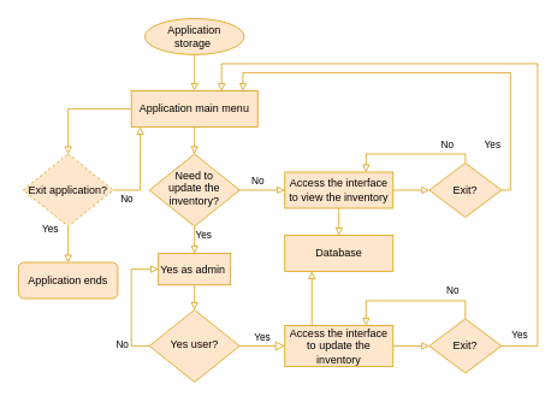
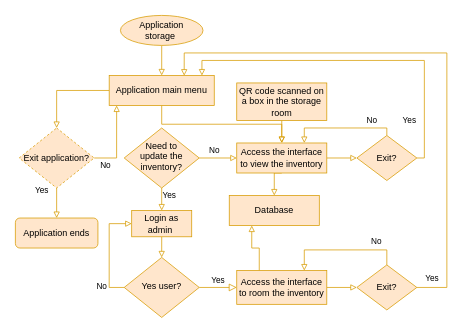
  <mxCell id="0" />
  <mxCell id="1" parent="0" />
  <mxCell id="2" value="Yes" style="edgeStyle=orthogonalEdgeStyle;rounded=0;orthogonalLoop=1;jettySize=auto;html=1;exitX=0.5;exitY=1;exitDx=0;exitDy=0;entryX=0.5;entryY=0;entryDx=0;entryDy=0;endArrow=block;endFill=0;fillColor=#ffe6cc;strokeColor=#d79b00;" edge="1" parent="1" source="4" target="9"><mxGeometry x="-0.333" y="10" relative="1" as="geometry"><mxPoint as="offset" /></mxGeometry></mxCell>
  <mxCell id="3" value="No" style="edgeStyle=orthogonalEdgeStyle;rounded=0;orthogonalLoop=1;jettySize=auto;html=1;exitX=1;exitY=0.5;exitDx=0;exitDy=0;entryX=0;entryY=0.5;entryDx=0;entryDy=0;endArrow=block;endFill=0;fillColor=#ffe6cc;strokeColor=#d79b00;" edge="1" parent="1" source="4" target="14"><mxGeometry x="-0.2" y="10" relative="1" as="geometry"><mxPoint as="offset" /></mxGeometry></mxCell>
  <mxCell id="4" value="Need to &lt;br&gt;update the inventory?" style="rhombus;whiteSpace=wrap;html=1;shadow=0;fontFamily=Helvetica;fontSize=12;align=center;strokeWidth=1;spacing=6;spacingTop=-4;fillColor=#ffe6cc;strokeColor=#d79b00;" vertex="1" parent="1"><mxGeometry x="165" y="170" width="100" height="80" as="geometry" /></mxCell>
  <mxCell id="5" value="Yes" style="edgeStyle=orthogonalEdgeStyle;rounded=0;html=1;jettySize=auto;orthogonalLoop=1;fontSize=11;endArrow=block;endFill=0;endSize=8;strokeWidth=1;shadow=0;labelBackgroundColor=none;fillColor=#ffe6cc;strokeColor=#d79b00;entryX=0;entryY=0.5;entryDx=0;entryDy=0;" edge="1" parent="1" source="7" target="17"><mxGeometry y="10" relative="1" as="geometry"><mxPoint as="offset" /><mxPoint x="315" y="330" as="targetPoint" /></mxGeometry></mxCell>
  <mxCell id="6" value="No" style="edgeStyle=orthogonalEdgeStyle;rounded=0;orthogonalLoop=1;jettySize=auto;html=1;exitX=0;exitY=0.5;exitDx=0;exitDy=0;entryX=0;entryY=0.5;entryDx=0;entryDy=0;endArrow=block;endFill=0;fillColor=#ffe6cc;strokeColor=#d79b00;" edge="1" parent="1" source="7" target="9"><mxGeometry x="-0.667" y="10" relative="1" as="geometry"><mxPoint as="offset" /></mxGeometry></mxCell>
  <mxCell id="7" value="Yes user?" style="rhombus;whiteSpace=wrap;html=1;shadow=0;fontFamily=Helvetica;fontSize=12;align=center;strokeWidth=1;spacing=6;spacingTop=-4;fillColor=#ffe6cc;strokeColor=#d79b00;" vertex="1" parent="1"><mxGeometry x="165" y="342.5" width="100" height="80" as="geometry" /></mxCell>
  <mxCell id="8" style="edgeStyle=orthogonalEdgeStyle;rounded=0;orthogonalLoop=1;jettySize=auto;html=1;exitX=0.5;exitY=1;exitDx=0;exitDy=0;entryX=0.5;entryY=0;entryDx=0;entryDy=0;endArrow=block;endFill=0;fillColor=#ffe6cc;strokeColor=#d79b00;" edge="1" parent="1" source="9" target="7"><mxGeometry relative="1" as="geometry" /></mxCell>
- <mxCell id="9" value="Yes as admin&amp;nbsp;" style="rounded=0;whiteSpace=wrap;html=1;fontSize=12;glass=0;strokeWidth=1;shadow=0;fillColor=#ffe6cc;strokeColor=#d79b00;" vertex="1" parent="1"><mxGeometry x="175" y="280" width="80" height="35" as="geometry" /></mxCell>
+ <mxCell id="9" value="Login as admin&amp;nbsp;" style="rounded=0;whiteSpace=wrap;html=1;fontSize=12;glass=0;strokeWidth=1;shadow=0;fillColor=#ffe6cc;strokeColor=#d79b00;" vertex="1" parent="1"><mxGeometry x="175" y="280" width="80" height="35" as="geometry" /></mxCell>
+ <mxCell id="10" style="edgeStyle=orthogonalEdgeStyle;rounded=0;orthogonalLoop=1;jettySize=auto;html=1;exitX=0.5;exitY=1;exitDx=0;exitDy=0;entryX=0.5;entryY=0;entryDx=0;entryDy=0;endArrow=block;endFill=0;fillColor=#ffe6cc;strokeColor=#d79b00;" edge="1" parent="1" source="11" target="14"><mxGeometry relative="1" as="geometry" /></mxCell>
+ <mxCell id="11" value="&lt;span style=&quot;&quot;&gt;QR code scanned on a box in the storage room&lt;/span&gt;" style="rounded=0;whiteSpace=wrap;html=1;fontSize=12;glass=0;strokeWidth=1;shadow=0;fillColor=#ffe6cc;strokeColor=#d79b00;" vertex="1" parent="1"><mxGeometry x="315" y="110" width="120" height="50" as="geometry" /></mxCell>
  <mxCell id="12" value="" style="edgeStyle=orthogonalEdgeStyle;rounded=0;orthogonalLoop=1;jettySize=auto;html=1;exitX=1;exitY=0.5;exitDx=0;exitDy=0;entryX=0;entryY=0.5;entryDx=0;entryDy=0;endArrow=block;endFill=0;fillColor=#ffe6cc;strokeColor=#d79b00;" edge="1" parent="1" source="14" target="23"><mxGeometry y="10" relative="1" as="geometry"><mxPoint as="offset" /></mxGeometry></mxCell>
  <mxCell id="13" style="edgeStyle=orthogonalEdgeStyle;rounded=0;orthogonalLoop=1;jettySize=auto;html=1;exitX=0.5;exitY=1;exitDx=0;exitDy=0;entryX=0.5;entryY=0;entryDx=0;entryDy=0;endArrow=block;endFill=0;fillColor=#ffe6cc;strokeColor=#d79b00;" edge="1" parent="1" source="14" target="33"><mxGeometry relative="1" as="geometry" /></mxCell>
  <mxCell id="14" value="Access the interface to view the inventory" style="rounded=0;whiteSpace=wrap;html=1;fontSize=12;glass=0;strokeWidth=1;shadow=0;fillColor=#ffe6cc;strokeColor=#d79b00;" vertex="1" parent="1"><mxGeometry x="315" y="190" width="120" height="40" as="geometry" /></mxCell>
  <mxCell id="15" value="" style="edgeStyle=orthogonalEdgeStyle;rounded=0;orthogonalLoop=1;jettySize=auto;html=1;exitX=1;exitY=0.5;exitDx=0;exitDy=0;entryX=0;entryY=0.5;entryDx=0;entryDy=0;endArrow=block;endFill=0;fillColor=#ffe6cc;strokeColor=#d79b00;" edge="1" parent="1" source="17" target="26"><mxGeometry relative="1" as="geometry" /></mxCell>
  <mxCell id="16" style="edgeStyle=orthogonalEdgeStyle;rounded=0;orthogonalLoop=1;jettySize=auto;html=1;exitX=0.25;exitY=0;exitDx=0;exitDy=0;entryX=0.25;entryY=1;entryDx=0;entryDy=0;endArrow=block;endFill=0;fillColor=#ffe6cc;strokeColor=#d79b00;" edge="1" parent="1" source="17" target="33"><mxGeometry relative="1" as="geometry" /></mxCell>
- <mxCell id="17" value="Access the interface to update the inventory" style="rounded=0;whiteSpace=wrap;html=1;fontSize=12;glass=0;strokeWidth=1;shadow=0;fillColor=#ffe6cc;strokeColor=#d79b00;" vertex="1" parent="1"><mxGeometry x="315" y="360" width="120" height="45" as="geometry" /></mxCell>
+ <mxCell id="17" value="Access the interface to room the inventory" style="rounded=0;whiteSpace=wrap;html=1;fontSize=12;glass=0;strokeWidth=1;shadow=0;fillColor=#ffe6cc;strokeColor=#d79b00;" vertex="1" parent="1"><mxGeometry x="315" y="360" width="120" height="45" as="geometry" /></mxCell>
  <mxCell id="18" style="edgeStyle=orthogonalEdgeStyle;rounded=0;orthogonalLoop=1;jettySize=auto;html=1;exitX=0.5;exitY=1;exitDx=0;exitDy=0;entryX=0.5;entryY=0;entryDx=0;entryDy=0;endArrow=block;endFill=0;fillColor=#ffe6cc;strokeColor=#d79b00;" edge="1" parent="1" source="19" target="32"><mxGeometry relative="1" as="geometry" /></mxCell>
  <mxCell id="19" value="&lt;span style=&quot;&quot;&gt;Application&lt;/span&gt;&lt;br style=&quot;&quot;&gt;&lt;span style=&quot;&quot;&gt;storage&amp;nbsp;&lt;/span&gt;" style="ellipse;whiteSpace=wrap;html=1;fillColor=#ffe6cc;strokeColor=#d79b00;" vertex="1" parent="1"><mxGeometry x="160" y="20" width="110" height="40" as="geometry" /></mxCell>
  <mxCell id="20" value="Application ends" style="whiteSpace=wrap;html=1;fillColor=#ffe6cc;strokeColor=#d79b00;rounded=1;" vertex="1" parent="1"><mxGeometry x="20" y="290" width="110" height="40" as="geometry" /></mxCell>
  <mxCell id="21" value="Yes" style="edgeStyle=orthogonalEdgeStyle;rounded=0;orthogonalLoop=1;jettySize=auto;html=1;exitX=1;exitY=0.5;exitDx=0;exitDy=0;endArrow=block;endFill=0;fillColor=#ffe6cc;strokeColor=#d79b00;entryX=0.883;entryY=0.003;entryDx=0;entryDy=0;entryPerimeter=0;" edge="1" parent="1" source="23" target="32"><mxGeometry x="-0.737" y="20" relative="1" as="geometry"><mxPoint x="275" y="100" as="targetPoint" /><Array as="points"><mxPoint x="565" y="210" /><mxPoint x="565" y="80" /><mxPoint x="269" y="80" /><mxPoint x="269" y="100" /></Array><mxPoint as="offset" /></mxGeometry></mxCell>
  <mxCell id="22" value="No" style="edgeStyle=orthogonalEdgeStyle;rounded=0;orthogonalLoop=1;jettySize=auto;html=1;exitX=0.5;exitY=0;exitDx=0;exitDy=0;entryX=0.75;entryY=0;entryDx=0;entryDy=0;endArrow=block;endFill=0;fillColor=#ffe6cc;strokeColor=#d79b00;" edge="1" parent="1" source="23" target="14"><mxGeometry x="-0.571" y="-10" relative="1" as="geometry"><Array as="points"><mxPoint x="515" y="170" /><mxPoint x="405" y="170" /></Array><mxPoint as="offset" /></mxGeometry></mxCell>
  <mxCell id="23" value="Exit?" style="rhombus;whiteSpace=wrap;html=1;fillColor=#ffe6cc;strokeColor=#d79b00;" vertex="1" parent="1"><mxGeometry x="475" y="180" width="80" height="60" as="geometry" /></mxCell>
  <mxCell id="24" value="Yes" style="edgeStyle=orthogonalEdgeStyle;rounded=0;orthogonalLoop=1;jettySize=auto;html=1;exitX=1;exitY=0.5;exitDx=0;exitDy=0;entryX=0.714;entryY=0.007;entryDx=0;entryDy=0;endArrow=block;endFill=0;fillColor=#ffe6cc;strokeColor=#d79b00;entryPerimeter=0;" edge="1" parent="1" source="26" target="32"><mxGeometry x="-0.945" y="13" relative="1" as="geometry"><Array as="points"><mxPoint x="595" y="383" /><mxPoint x="595" y="70" /><mxPoint x="245" y="70" /></Array><mxPoint as="offset" /></mxGeometry></mxCell>
  <mxCell id="25" value="No" style="edgeStyle=orthogonalEdgeStyle;rounded=0;orthogonalLoop=1;jettySize=auto;html=1;exitX=0.5;exitY=0;exitDx=0;exitDy=0;entryX=0.75;entryY=0;entryDx=0;entryDy=0;endArrow=block;endFill=0;fillColor=#ffe6cc;strokeColor=#d79b00;" edge="1" parent="1" source="26" target="17"><mxGeometry x="-0.573" y="-12" relative="1" as="geometry"><mxPoint as="offset" /></mxGeometry></mxCell>
  <mxCell id="26" value="Exit?" style="rhombus;whiteSpace=wrap;html=1;fillColor=#ffe6cc;strokeColor=#d79b00;" vertex="1" parent="1"><mxGeometry x="475" y="352.5" width="80" height="60" as="geometry" /></mxCell>
  <mxCell id="27" value="Yes" style="edgeStyle=orthogonalEdgeStyle;rounded=0;orthogonalLoop=1;jettySize=auto;html=1;exitX=0.5;exitY=1;exitDx=0;exitDy=0;entryX=0.5;entryY=0;entryDx=0;entryDy=0;endArrow=block;endFill=0;fillColor=#ffe6cc;strokeColor=#d79b00;" edge="1" parent="1" source="29" target="20"><mxGeometry x="-0.826" y="-20" relative="1" as="geometry"><mxPoint as="offset" /></mxGeometry></mxCell>
  <mxCell id="28" value="No" style="edgeStyle=orthogonalEdgeStyle;rounded=0;orthogonalLoop=1;jettySize=auto;html=1;exitX=1;exitY=0.5;exitDx=0;exitDy=0;entryX=0.071;entryY=1;entryDx=0;entryDy=0;endArrow=block;endFill=0;fillColor=#ffe6cc;strokeColor=#d79b00;entryPerimeter=0;" edge="1" parent="1" source="29" target="32"><mxGeometry x="-0.705" y="-10" relative="1" as="geometry"><Array as="points"><mxPoint x="155" y="210" /></Array><mxPoint as="offset" /></mxGeometry></mxCell>
  <mxCell id="29" value="Exit application?" style="rhombus;whiteSpace=wrap;html=1;fillColor=#ffe6cc;strokeColor=#d79b00;dashed=1;" vertex="1" parent="1"><mxGeometry x="25" y="170" width="100" height="80" as="geometry" /></mxCell>
- <mxCell id="30" style="edgeStyle=orthogonalEdgeStyle;rounded=0;orthogonalLoop=1;jettySize=auto;html=1;exitX=0.5;exitY=1;exitDx=0;exitDy=0;entryX=0.5;entryY=0;entryDx=0;entryDy=0;endArrow=block;endFill=0;fillColor=#ffe6cc;strokeColor=#d79b00;" edge="1" parent="1" source="32" target="4"><mxGeometry relative="1" as="geometry" /></mxCell>
+ <mxCell id="30" style="edgeStyle=orthogonalEdgeStyle;rounded=0;orthogonalLoop=1;jettySize=auto;html=1;exitX=0.5;exitY=1;exitDx=0;exitDy=0;endArrow=block;endFill=0;fillColor=#ffe6cc;strokeColor=#d79b00;" edge="1" parent="1" source="32" target="14"><mxGeometry relative="1" as="geometry" /></mxCell>
  <mxCell id="31" style="edgeStyle=orthogonalEdgeStyle;rounded=0;orthogonalLoop=1;jettySize=auto;html=1;exitX=0;exitY=0.5;exitDx=0;exitDy=0;entryX=0.5;entryY=0;entryDx=0;entryDy=0;endArrow=block;endFill=0;fillColor=#ffe6cc;strokeColor=#d79b00;" edge="1" parent="1" source="32" target="29"><mxGeometry relative="1" as="geometry" /></mxCell>
  <mxCell id="32" value="Application main menu" style="rounded=0;whiteSpace=wrap;html=1;fontSize=12;glass=0;strokeWidth=1;shadow=0;fillColor=#ffe6cc;strokeColor=#d79b00;" vertex="1" parent="1"><mxGeometry x="145" y="100" width="140" height="40" as="geometry" /></mxCell>
- <mxCell id="33" value="Database" style="rounded=0;whiteSpace=wrap;html=1;fontSize=12;glass=0;strokeWidth=1;shadow=0;fillColor=#ffe6cc;strokeColor=#d79b00;" vertex="1" parent="1"><mxGeometry x="315" y="260" width="120" height="40" as="geometry" /></mxCell>
+ <mxCell id="33" value="Database" style="rounded=0;whiteSpace=wrap;html=1;fontSize=12;glass=0;strokeWidth=1;shadow=0;fillColor=#ffe6cc;strokeColor=#d79b00;" vertex="1" parent="1"><mxGeometry x="305" y="260" width="120" height="40" as="geometry" /></mxCell>
